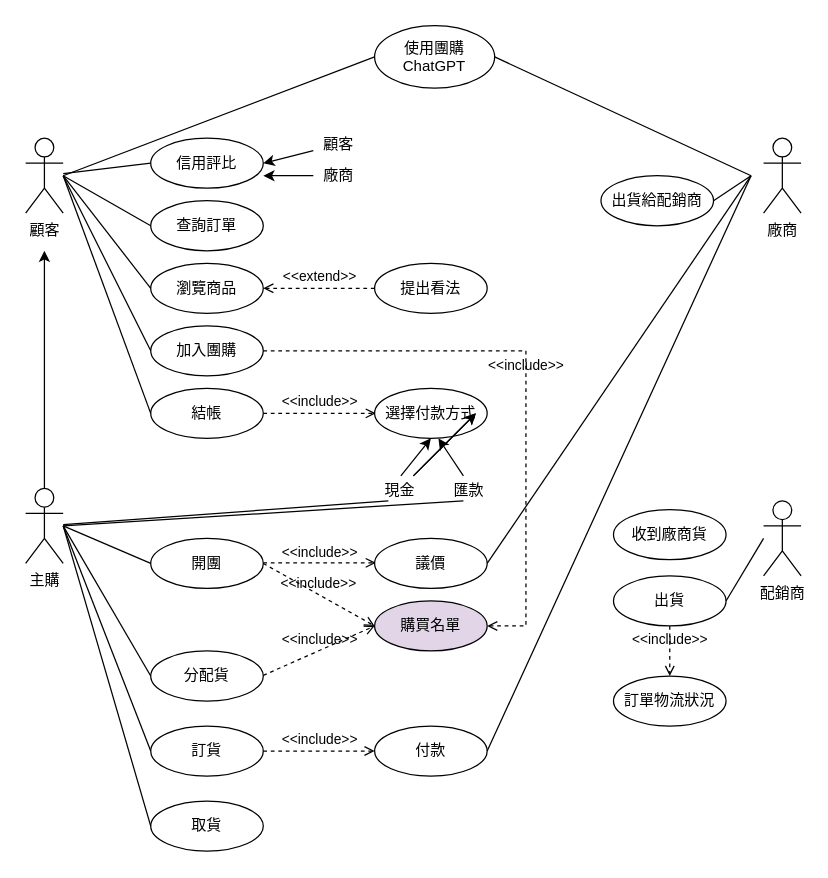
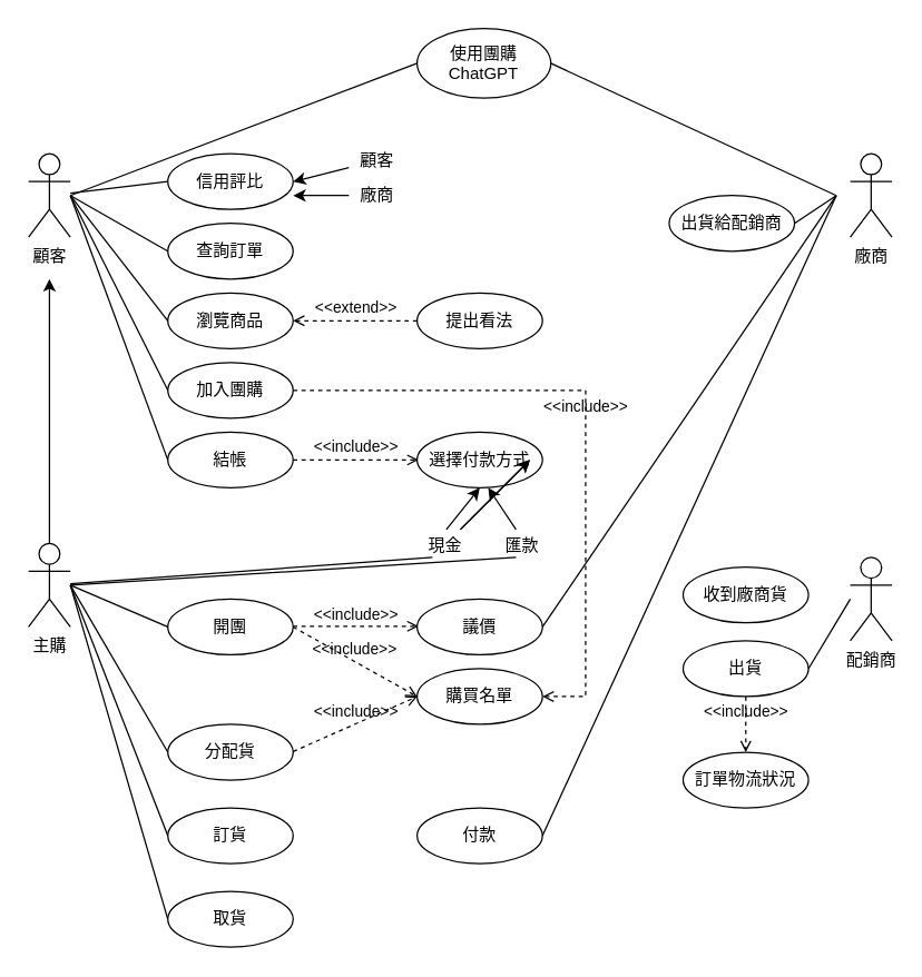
  <mxCell id="0" />
  <mxCell id="1" parent="0" />
  <mxCell id="2" value="顧客" style="shape=umlActor;verticalLabelPosition=bottom;verticalAlign=top;html=1;outlineConnect=0;" vertex="1" parent="1"><mxGeometry x="20" y="110" width="30" height="60" as="geometry" /></mxCell>
  <mxCell id="3" style="edgeStyle=orthogonalEdgeStyle;rounded=0;orthogonalLoop=1;jettySize=auto;html=1;exitX=0.5;exitY=0;exitDx=0;exitDy=0;exitPerimeter=0;" edge="1" parent="1" source="4"><mxGeometry relative="1" as="geometry"><mxPoint x="35" y="200" as="targetPoint" /></mxGeometry></mxCell>
  <mxCell id="4" value="主購" style="shape=umlActor;verticalLabelPosition=bottom;verticalAlign=top;html=1;outlineConnect=0;" vertex="1" parent="1"><mxGeometry x="20" y="390" width="30" height="60" as="geometry" /></mxCell>
  <mxCell id="5" value="使用團購&lt;br&gt;ChatGPT" style="ellipse;whiteSpace=wrap;html=1;" vertex="1" parent="1"><mxGeometry x="299" y="20" width="96" height="50" as="geometry" /></mxCell>
  <mxCell id="6" value="信用評比" style="ellipse;whiteSpace=wrap;html=1;" vertex="1" parent="1"><mxGeometry x="120" y="110" width="90" height="40" as="geometry" /></mxCell>
  <mxCell id="7" value="" style="endArrow=classic;html=1;rounded=0;entryX=1;entryY=0.5;entryDx=0;entryDy=0;" edge="1" parent="1" target="6"><mxGeometry width="50" height="50" relative="1" as="geometry"><mxPoint x="250" y="120" as="sourcePoint" /><mxPoint x="220" y="120" as="targetPoint" /></mxGeometry></mxCell>
  <mxCell id="8" value="" style="endArrow=classic;html=1;rounded=0;" edge="1" parent="1"><mxGeometry width="50" height="50" relative="1" as="geometry"><mxPoint x="250" y="140" as="sourcePoint" /><mxPoint x="210" y="140" as="targetPoint" /></mxGeometry></mxCell>
  <mxCell id="9" value="顧客" style="text;html=1;align=center;verticalAlign=middle;resizable=0;points=[];autosize=1;strokeColor=none;fillColor=none;" vertex="1" parent="1"><mxGeometry x="245" y="100" width="50" height="30" as="geometry" /></mxCell>
  <mxCell id="10" value="廠商" style="text;html=1;align=center;verticalAlign=middle;resizable=0;points=[];autosize=1;strokeColor=none;fillColor=none;" vertex="1" parent="1"><mxGeometry x="245" y="125" width="50" height="30" as="geometry" /></mxCell>
  <mxCell id="11" value="查詢訂單" style="ellipse;whiteSpace=wrap;html=1;" vertex="1" parent="1"><mxGeometry x="120" y="160" width="90" height="40" as="geometry" /></mxCell>
  <mxCell id="12" value="瀏覽商品" style="ellipse;whiteSpace=wrap;html=1;" vertex="1" parent="1"><mxGeometry x="120" y="210" width="90" height="40" as="geometry" /></mxCell>
  <mxCell id="13" value="&amp;lt;&amp;lt;extend&amp;gt;&amp;gt;" style="html=1;verticalAlign=bottom;labelBackgroundColor=none;endArrow=open;endFill=0;dashed=1;rounded=0;entryX=1;entryY=0.5;entryDx=0;entryDy=0;exitX=0;exitY=0.5;exitDx=0;exitDy=0;" edge="1" parent="1" source="14" target="12"><mxGeometry x="-0.008" width="160" relative="1" as="geometry"><mxPoint x="290" y="220" as="sourcePoint" /><mxPoint x="420" y="370" as="targetPoint" /><mxPoint as="offset" /></mxGeometry></mxCell>
  <mxCell id="14" value="提出看法" style="ellipse;whiteSpace=wrap;html=1;" vertex="1" parent="1"><mxGeometry x="299" y="210" width="90" height="40" as="geometry" /></mxCell>
  <mxCell id="15" value="加入團購" style="ellipse;whiteSpace=wrap;html=1;" vertex="1" parent="1"><mxGeometry x="120" y="260" width="90" height="40" as="geometry" /></mxCell>
  <mxCell id="16" value="結帳" style="ellipse;whiteSpace=wrap;html=1;" vertex="1" parent="1"><mxGeometry x="120" y="310" width="90" height="40" as="geometry" /></mxCell>
  <mxCell id="17" value="&amp;lt;&amp;lt;include&amp;gt;&amp;gt;" style="html=1;verticalAlign=bottom;labelBackgroundColor=none;endArrow=open;endFill=0;dashed=1;rounded=0;exitX=1;exitY=0.5;exitDx=0;exitDy=0;" edge="1" parent="1" source="16"><mxGeometry width="160" relative="1" as="geometry"><mxPoint x="260" y="370" as="sourcePoint" /><mxPoint x="300" y="330" as="targetPoint" /></mxGeometry></mxCell>
  <mxCell id="18" value="選擇付款方式" style="ellipse;whiteSpace=wrap;html=1;" vertex="1" parent="1"><mxGeometry x="299" y="310" width="90" height="40" as="geometry" /></mxCell>
  <mxCell id="19" value="" style="endArrow=classic;html=1;rounded=0;entryX=0.5;entryY=1;entryDx=0;entryDy=0;" edge="1" parent="1" target="18"><mxGeometry width="50" height="50" relative="1" as="geometry"><mxPoint x="320" y="380" as="sourcePoint" /><mxPoint x="220" y="140" as="targetPoint" /></mxGeometry></mxCell>
  <mxCell id="20" value="" style="endArrow=classic;html=1;rounded=0;entryX=0.567;entryY=1;entryDx=0;entryDy=0;entryPerimeter=0;" edge="1" parent="1" target="18"><mxGeometry width="50" height="50" relative="1" as="geometry"><mxPoint x="370" y="380" as="sourcePoint" /><mxPoint x="354" y="360" as="targetPoint" /></mxGeometry></mxCell>
  <mxCell id="21" value="現金" style="text;html=1;align=center;verticalAlign=middle;resizable=0;points=[];autosize=1;strokeColor=none;fillColor=none;" vertex="1" parent="1"><mxGeometry x="294" y="377" width="50" height="30" as="geometry" /></mxCell>
  <mxCell id="22" value="匯款" style="text;html=1;align=center;verticalAlign=middle;resizable=0;points=[];autosize=1;strokeColor=none;fillColor=none;" vertex="1" parent="1"><mxGeometry x="349" y="377" width="50" height="30" as="geometry" /></mxCell>
  <mxCell id="23" value="" style="endArrow=none;html=1;rounded=0;" edge="1" parent="1" target="4"><mxGeometry width="50" height="50" relative="1" as="geometry"><mxPoint x="310" y="400" as="sourcePoint" /><mxPoint x="370" y="340" as="targetPoint" /></mxGeometry></mxCell>
  <mxCell id="24" value="" style="endArrow=none;html=1;rounded=0;exitX=0.42;exitY=0.767;exitDx=0;exitDy=0;exitPerimeter=0;" edge="1" parent="1" source="22"><mxGeometry width="50" height="50" relative="1" as="geometry"><mxPoint x="320" y="390" as="sourcePoint" /><mxPoint x="50" y="420" as="targetPoint" /></mxGeometry></mxCell>
  <mxCell id="25" value="開團" style="ellipse;whiteSpace=wrap;html=1;" vertex="1" parent="1"><mxGeometry x="120" y="430" width="90" height="40" as="geometry" /></mxCell>
  <mxCell id="26" value="&amp;lt;&amp;lt;include&amp;gt;&amp;gt;" style="html=1;verticalAlign=bottom;labelBackgroundColor=none;endArrow=open;endFill=0;dashed=1;rounded=0;exitX=1;exitY=0.5;exitDx=0;exitDy=0;" edge="1" parent="1"><mxGeometry width="160" relative="1" as="geometry"><mxPoint x="210" y="449.5" as="sourcePoint" /><mxPoint x="300" y="449.5" as="targetPoint" /></mxGeometry></mxCell>
  <mxCell id="27" value="議價" style="ellipse;whiteSpace=wrap;html=1;" vertex="1" parent="1"><mxGeometry x="299" y="430" width="90" height="40" as="geometry" /></mxCell>
  <mxCell id="28" value="&amp;lt;&amp;lt;include&amp;gt;&amp;gt;" style="html=1;verticalAlign=bottom;labelBackgroundColor=none;endArrow=open;endFill=0;dashed=1;rounded=0;exitX=1;exitY=0.5;exitDx=0;exitDy=0;entryX=0;entryY=0.5;entryDx=0;entryDy=0;" edge="1" parent="1" source="25" target="29"><mxGeometry width="160" relative="1" as="geometry"><mxPoint x="220" y="459.5" as="sourcePoint" /><mxPoint x="300" y="480" as="targetPoint" /></mxGeometry></mxCell>
- <mxCell id="29" value="購買名單" style="ellipse;whiteSpace=wrap;html=1;fillColor=#e1d5e7;" vertex="1" parent="1"><mxGeometry x="299" y="480" width="90" height="40" as="geometry" /></mxCell>
+ <mxCell id="29" value="購買名單" style="ellipse;whiteSpace=wrap;html=1;" vertex="1" parent="1"><mxGeometry x="299" y="480" width="90" height="40" as="geometry" /></mxCell>
  <mxCell id="30" value="訂貨" style="ellipse;whiteSpace=wrap;html=1;" vertex="1" parent="1"><mxGeometry x="120" y="580" width="90" height="40" as="geometry" /></mxCell>
  <mxCell id="31" value="付款" style="ellipse;whiteSpace=wrap;html=1;" vertex="1" parent="1"><mxGeometry x="299" y="580" width="90" height="40" as="geometry" /></mxCell>
- <mxCell id="32" value="&amp;lt;&amp;lt;include&amp;gt;&amp;gt;" style="html=1;verticalAlign=bottom;labelBackgroundColor=none;endArrow=open;endFill=0;dashed=1;rounded=0;exitX=1;exitY=0.5;exitDx=0;exitDy=0;entryX=0;entryY=0.5;entryDx=0;entryDy=0;" edge="1" parent="1" source="30" target="31"><mxGeometry width="160" relative="1" as="geometry"><mxPoint x="210" y="560" as="sourcePoint" /><mxPoint x="299" y="610" as="targetPoint" /></mxGeometry></mxCell>
  <mxCell id="33" value="取貨" style="ellipse;whiteSpace=wrap;html=1;" vertex="1" parent="1"><mxGeometry x="120" y="640" width="90" height="40" as="geometry" /></mxCell>
  <mxCell id="34" value="分配貨" style="ellipse;whiteSpace=wrap;html=1;" vertex="1" parent="1"><mxGeometry x="120" y="520" width="90" height="40" as="geometry" /></mxCell>
  <mxCell id="35" value="&amp;lt;&amp;lt;include&amp;gt;&amp;gt;" style="html=1;verticalAlign=bottom;labelBackgroundColor=none;endArrow=open;endFill=0;dashed=1;rounded=0;exitX=1;exitY=0.5;exitDx=0;exitDy=0;entryX=0;entryY=0.5;entryDx=0;entryDy=0;" edge="1" parent="1" target="29"><mxGeometry width="160" relative="1" as="geometry"><mxPoint x="210" y="539.5" as="sourcePoint" /><mxPoint x="299" y="539.5" as="targetPoint" /></mxGeometry></mxCell>
  <mxCell id="36" value="" style="endArrow=none;html=1;rounded=0;entryX=0;entryY=0.5;entryDx=0;entryDy=0;" edge="1" parent="1" target="25"><mxGeometry width="50" height="50" relative="1" as="geometry"><mxPoint x="50" y="420" as="sourcePoint" /><mxPoint x="370" y="370" as="targetPoint" /></mxGeometry></mxCell>
  <mxCell id="37" value="" style="endArrow=none;html=1;rounded=0;exitX=0;exitY=0.5;exitDx=0;exitDy=0;" edge="1" parent="1" source="34"><mxGeometry width="50" height="50" relative="1" as="geometry"><mxPoint x="320" y="420" as="sourcePoint" /><mxPoint x="50" y="420" as="targetPoint" /></mxGeometry></mxCell>
  <mxCell id="38" value="" style="endArrow=none;html=1;rounded=0;exitX=0;exitY=0.5;exitDx=0;exitDy=0;" edge="1" parent="1" source="30"><mxGeometry width="50" height="50" relative="1" as="geometry"><mxPoint x="320" y="420" as="sourcePoint" /><mxPoint x="50" y="420" as="targetPoint" /></mxGeometry></mxCell>
  <mxCell id="39" value="" style="endArrow=none;html=1;rounded=0;exitX=0;exitY=0.5;exitDx=0;exitDy=0;" edge="1" parent="1" source="33"><mxGeometry width="50" height="50" relative="1" as="geometry"><mxPoint x="320" y="420" as="sourcePoint" /><mxPoint x="50" y="420" as="targetPoint" /></mxGeometry></mxCell>
  <mxCell id="40" value="" style="endArrow=none;html=1;rounded=0;entryX=0;entryY=0.5;entryDx=0;entryDy=0;" edge="1" parent="1" source="2" target="6"><mxGeometry width="50" height="50" relative="1" as="geometry"><mxPoint x="330" y="380" as="sourcePoint" /><mxPoint x="380" y="330" as="targetPoint" /></mxGeometry></mxCell>
  <mxCell id="41" value="" style="endArrow=none;html=1;rounded=0;entryX=0;entryY=0.5;entryDx=0;entryDy=0;" edge="1" parent="1" target="11"><mxGeometry width="50" height="50" relative="1" as="geometry"><mxPoint x="50" y="140" as="sourcePoint" /><mxPoint x="380" y="330" as="targetPoint" /></mxGeometry></mxCell>
  <mxCell id="42" value="" style="endArrow=none;html=1;rounded=0;entryX=0;entryY=0.5;entryDx=0;entryDy=0;" edge="1" parent="1" target="12"><mxGeometry width="50" height="50" relative="1" as="geometry"><mxPoint x="50" y="140" as="sourcePoint" /><mxPoint x="380" y="330" as="targetPoint" /></mxGeometry></mxCell>
  <mxCell id="43" value="" style="endArrow=none;html=1;rounded=0;entryX=0;entryY=0.5;entryDx=0;entryDy=0;" edge="1" parent="1" target="15"><mxGeometry width="50" height="50" relative="1" as="geometry"><mxPoint x="50" y="140" as="sourcePoint" /><mxPoint x="380" y="330" as="targetPoint" /></mxGeometry></mxCell>
  <mxCell id="44" value="" style="endArrow=none;html=1;rounded=0;entryX=0;entryY=0.5;entryDx=0;entryDy=0;" edge="1" parent="1" target="16"><mxGeometry width="50" height="50" relative="1" as="geometry"><mxPoint x="50" y="140" as="sourcePoint" /><mxPoint x="380" y="330" as="targetPoint" /></mxGeometry></mxCell>
  <mxCell id="45" value="&amp;lt;&amp;lt;include&amp;gt;&amp;gt;" style="html=1;verticalAlign=bottom;labelBackgroundColor=none;endArrow=open;endFill=0;dashed=1;rounded=0;exitX=1;exitY=0.5;exitDx=0;exitDy=0;entryX=1;entryY=0.5;entryDx=0;entryDy=0;" edge="1" parent="1" source="15" target="29"><mxGeometry width="160" relative="1" as="geometry"><mxPoint x="280" y="350" as="sourcePoint" /><mxPoint x="430" y="580" as="targetPoint" /><Array as="points"><mxPoint x="420" y="280" /><mxPoint x="420" y="500" /></Array></mxGeometry></mxCell>
  <mxCell id="46" value="" style="endArrow=none;html=1;rounded=0;entryX=0;entryY=0.5;entryDx=0;entryDy=0;" edge="1" parent="1" target="5"><mxGeometry width="50" height="50" relative="1" as="geometry"><mxPoint x="50" y="140" as="sourcePoint" /><mxPoint x="380" y="330" as="targetPoint" /></mxGeometry></mxCell>
  <mxCell id="47" value="廠商" style="shape=umlActor;verticalLabelPosition=bottom;verticalAlign=top;html=1;outlineConnect=0;" vertex="1" parent="1"><mxGeometry x="610" y="110" width="30" height="60" as="geometry" /></mxCell>
  <mxCell id="48" value="" style="endArrow=none;html=1;rounded=0;entryX=1;entryY=0.5;entryDx=0;entryDy=0;" edge="1" parent="1" target="5"><mxGeometry width="50" height="50" relative="1" as="geometry"><mxPoint x="600" y="140" as="sourcePoint" /><mxPoint x="400" y="50" as="targetPoint" /></mxGeometry></mxCell>
  <mxCell id="49" value="出貨給配銷商" style="ellipse;whiteSpace=wrap;html=1;" vertex="1" parent="1"><mxGeometry x="480" y="140" width="90" height="40" as="geometry" /></mxCell>
  <mxCell id="50" value="" style="endArrow=none;html=1;rounded=0;exitX=1;exitY=0.5;exitDx=0;exitDy=0;" edge="1" parent="1" source="49"><mxGeometry width="50" height="50" relative="1" as="geometry"><mxPoint x="330" y="380" as="sourcePoint" /><mxPoint x="600" y="140" as="targetPoint" /></mxGeometry></mxCell>
  <mxCell id="51" value="配銷商" style="shape=umlActor;verticalLabelPosition=bottom;verticalAlign=top;html=1;outlineConnect=0;" vertex="1" parent="1"><mxGeometry x="610" y="400" width="30" height="60" as="geometry" /></mxCell>
  <mxCell id="52" value="收到廠商貨" style="ellipse;whiteSpace=wrap;html=1;" vertex="1" parent="1"><mxGeometry x="490" y="407" width="90" height="40" as="geometry" /></mxCell>
  <mxCell id="53" value="出貨" style="ellipse;whiteSpace=wrap;html=1;" vertex="1" parent="1"><mxGeometry x="490" y="460" width="90" height="40" as="geometry" /></mxCell>
  <mxCell id="54" value="" style="endArrow=none;html=1;rounded=0;exitX=1;exitY=0.5;exitDx=0;exitDy=0;" edge="1" parent="1" source="53"><mxGeometry width="50" height="50" relative="1" as="geometry"><mxPoint x="330" y="380" as="sourcePoint" /><mxPoint x="610" y="430" as="targetPoint" /></mxGeometry></mxCell>
  <mxCell id="55" value="" style="endArrow=none;html=1;rounded=0;exitX=1;exitY=0.5;exitDx=0;exitDy=0;" edge="1" parent="1" source="27"><mxGeometry width="50" height="50" relative="1" as="geometry"><mxPoint x="320" y="440" as="sourcePoint" /><mxPoint x="600" y="140" as="targetPoint" /></mxGeometry></mxCell>
  <mxCell id="56" value="" style="endArrow=none;html=1;rounded=0;exitX=1;exitY=0.5;exitDx=0;exitDy=0;" edge="1" parent="1" source="31"><mxGeometry width="50" height="50" relative="1" as="geometry"><mxPoint x="330" y="450" as="sourcePoint" /><mxPoint x="600" y="140" as="targetPoint" /></mxGeometry></mxCell>
  <mxCell id="57" value="&amp;lt;&amp;lt;include&amp;gt;&amp;gt;" style="html=1;verticalAlign=bottom;labelBackgroundColor=none;endArrow=open;endFill=0;dashed=1;rounded=0;exitX=0.5;exitY=1;exitDx=0;exitDy=0;" edge="1" parent="1" source="53"><mxGeometry width="160" relative="1" as="geometry"><mxPoint x="270" y="350" as="sourcePoint" /><mxPoint x="535" y="540" as="targetPoint" /></mxGeometry></mxCell>
  <mxCell id="58" value="訂單物流狀況" style="ellipse;whiteSpace=wrap;html=1;" vertex="1" parent="1"><mxGeometry x="490" y="540" width="90" height="40" as="geometry" /></mxCell>
  <mxCell id="59" value="" style="endArrow=classic;html=1;rounded=0;" edge="1" parent="1"><mxGeometry width="50" height="50" relative="1" as="geometry"><mxPoint x="330" y="380" as="sourcePoint" /><mxPoint x="380" y="330" as="targetPoint" /></mxGeometry></mxCell>
  <mxCell id="60" value="" style="endArrow=classic;html=1;rounded=0;" edge="1" parent="1"><mxGeometry width="50" height="50" relative="1" as="geometry"><mxPoint x="330" y="380" as="sourcePoint" /><mxPoint x="380" y="330" as="targetPoint" /></mxGeometry></mxCell>
